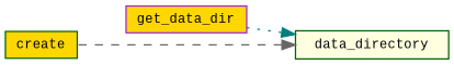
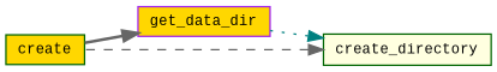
  digraph {
    fontname="Liberation Mono"
    rankdir=RL
    node [color=darkgreen fillcolor=gold fontname="Liberation Mono" fontsize=10 shape=record style=filled]
    edge [color=gray40 dir=back fontname="Liberation Mono" fontsize=10 labelfontname=Helvetica labelfontsize=10]
-   n1 [fillcolor=lightyellow fontcolor=black height=0.2 label=data_directory width=0.4]
+   n1 [fillcolor=lightyellow fontcolor=black height=0.2 label=create_directory width=0.4]
    n2 [color=purple height=0.2 label=get_data_dir width=0.4]
    n3 [height=0.2 label=create width=0.4]
    n1 -> n2 [color=teal style=dotted]
    n1 -> n3 [style=dashed]
+   n2 -> n3 [style=bold]
  }
